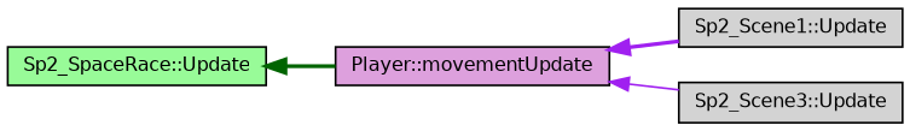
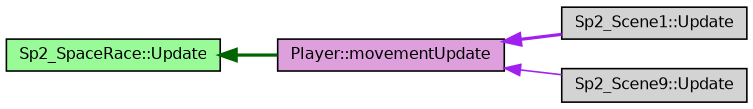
  digraph {
    rankdir=LR
    node [color=black fillcolor=lightgrey fontname=Helvetica fontsize=10 shape=record style=filled]
    edge [color=purple dir=back fontname=Helvetica fontsize=10 labelfontname=Helvetica labelfontsize=10 style=bold]
    n1 [fillcolor=plum fontcolor=black height=0.2 label="Player::movementUpdate" width=0.4]
    n2 [height=0.2 label="Sp2_Scene1::Update" width=0.4]
-   n3 [height=0.2 label="Sp2_Scene3::Update" width=0.4]
+   n3 [height=0.2 label="Sp2_Scene9::Update" width=0.4]
    n4 [fillcolor=palegreen height=0.2 label="Sp2_SpaceRace::Update" width=0.4]
    n1 -> n2
    n1 -> n3 [style=solid]
    n4 -> n1 [color=darkgreen]
  }
